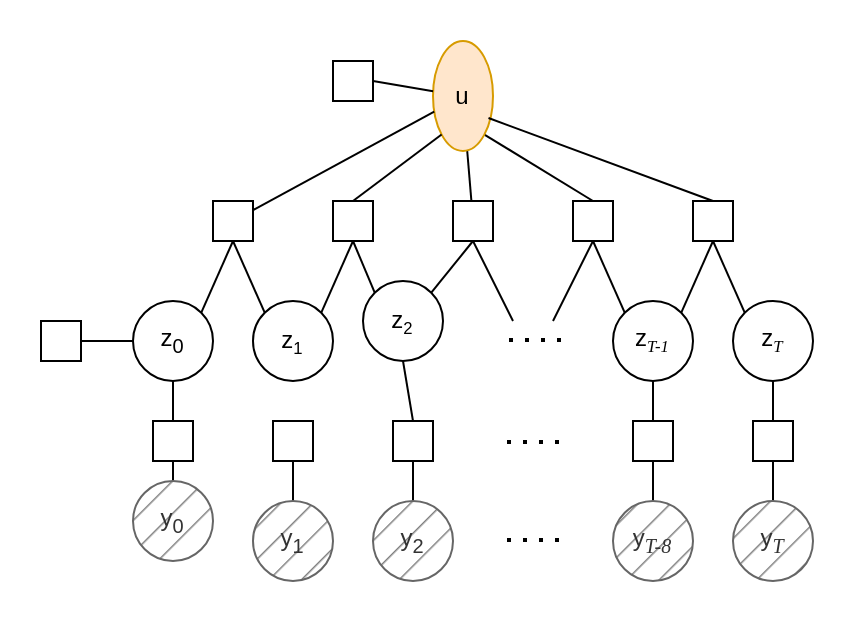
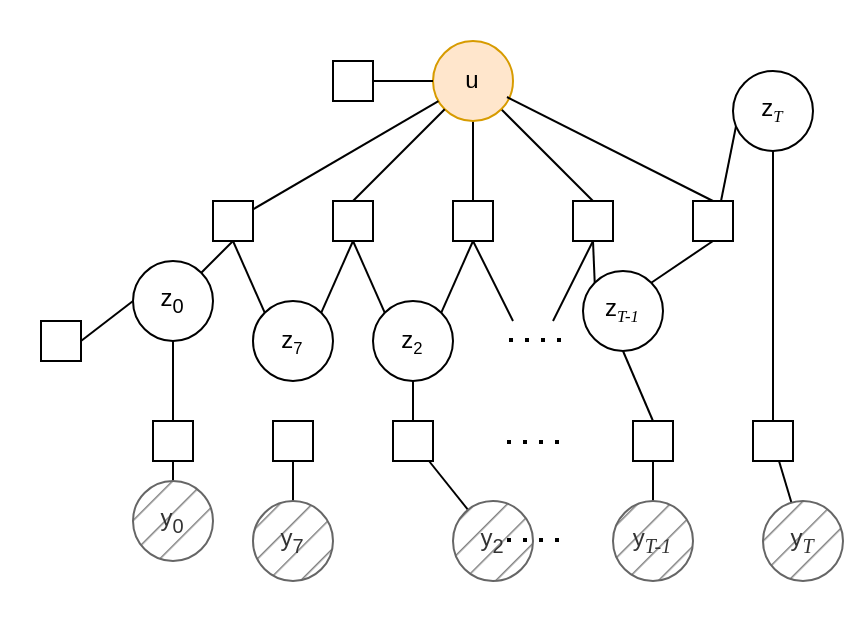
  <mxCell id="0" />
  <mxCell id="1" parent="0" />
  <mxCell id="2" style="edgeStyle=none;rounded=0;orthogonalLoop=1;jettySize=auto;html=1;exitX=1;exitY=0;exitDx=0;exitDy=0;entryX=0.5;entryY=1;entryDx=0;entryDy=0;endArrow=none;endFill=0;" parent="1" source="3" target="23" edge="1"><mxGeometry relative="1" as="geometry" /></mxCell>
- <mxCell id="3" value="&lt;font style=&quot;&quot; face=&quot;Helvetica&quot;&gt;z&lt;span style=&quot;font-size: 10px;&quot;&gt;&lt;sub style=&quot;&quot;&gt;1&lt;/sub&gt;&lt;/span&gt;&lt;/font&gt;" style="ellipse;whiteSpace=wrap;html=1;aspect=fixed;fontFamily=Times New Roman;" parent="1" vertex="1"><mxGeometry x="126" y="150" width="40" height="40" as="geometry" /></mxCell>
+ <mxCell id="3" value="&lt;font style=&quot;&quot; face=&quot;Helvetica&quot;&gt;z&lt;span style=&quot;font-size: 10px;&quot;&gt;&lt;sub style=&quot;&quot;&gt;7&lt;/sub&gt;&lt;/span&gt;&lt;/font&gt;" style="ellipse;whiteSpace=wrap;html=1;aspect=fixed;fontFamily=Times New Roman;" parent="1" vertex="1"><mxGeometry x="126" y="150" width="40" height="40" as="geometry" /></mxCell>
  <mxCell id="4" value="" style="edgeStyle=none;rounded=0;orthogonalLoop=1;jettySize=auto;html=1;endArrow=none;endFill=0;" parent="1" source="6" target="25" edge="1"><mxGeometry relative="1" as="geometry" /></mxCell>
  <mxCell id="5" style="edgeStyle=none;rounded=0;orthogonalLoop=1;jettySize=auto;html=1;exitX=1;exitY=1;exitDx=0;exitDy=0;entryX=0.5;entryY=0;entryDx=0;entryDy=0;strokeColor=#000000;endArrow=none;endFill=0;" parent="1" source="6" target="29" edge="1"><mxGeometry relative="1" as="geometry" /></mxCell>
- <mxCell id="6" value="&lt;font face=&quot;Helvetica&quot;&gt;u&lt;/font&gt;" style="ellipse;whiteSpace=wrap;html=1;aspect=fixed;fillColor=#ffe6cc;strokeColor=#d79b00;fontFamily=Times New Roman;" parent="1" vertex="1"><mxGeometry x="216" y="20" width="30" height="55" as="geometry" /></mxCell>
+ <mxCell id="6" value="&lt;font face=&quot;Helvetica&quot;&gt;u&lt;/font&gt;" style="ellipse;whiteSpace=wrap;html=1;aspect=fixed;fillColor=#ffe6cc;strokeColor=#d79b00;fontFamily=Times New Roman;" parent="1" vertex="1"><mxGeometry x="216" y="20" width="40" height="40" as="geometry" /></mxCell>
  <mxCell id="7" style="rounded=0;orthogonalLoop=1;jettySize=auto;html=1;exitX=1;exitY=0;exitDx=0;exitDy=0;entryX=0.5;entryY=1;entryDx=0;entryDy=0;endArrow=none;endFill=0;" parent="1" source="10" target="20" edge="1"><mxGeometry relative="1" as="geometry" /></mxCell>
  <mxCell id="8" value="" style="edgeStyle=none;rounded=0;orthogonalLoop=1;jettySize=auto;html=1;strokeColor=#000000;endArrow=none;endFill=0;" parent="1" source="10" target="35" edge="1"><mxGeometry relative="1" as="geometry" /></mxCell>
  <mxCell id="9" style="rounded=0;orthogonalLoop=1;jettySize=auto;html=1;exitX=0;exitY=0.5;exitDx=0;exitDy=0;entryX=1;entryY=0.5;entryDx=0;entryDy=0;endArrow=none;endFill=0;" parent="1" source="10" target="51" edge="1"><mxGeometry relative="1" as="geometry" /></mxCell>
- <mxCell id="10" value="&lt;font style=&quot;&quot; face=&quot;Helvetica&quot;&gt;z&lt;sub style=&quot;&quot;&gt;0&lt;/sub&gt;&lt;/font&gt;" style="ellipse;whiteSpace=wrap;html=1;aspect=fixed;fontFamily=Times New Roman;" parent="1" vertex="1"><mxGeometry x="66" y="150" width="40" height="40" as="geometry" /></mxCell>
+ <mxCell id="10" value="&lt;font style=&quot;&quot; face=&quot;Helvetica&quot;&gt;z&lt;sub style=&quot;&quot;&gt;0&lt;/sub&gt;&lt;/font&gt;" style="ellipse;whiteSpace=wrap;html=1;aspect=fixed;fontFamily=Times New Roman;" parent="1" vertex="1"><mxGeometry x="66" y="130" width="40" height="40" as="geometry" /></mxCell>
  <mxCell id="11" style="edgeStyle=none;rounded=0;orthogonalLoop=1;jettySize=auto;html=1;exitX=1;exitY=0;exitDx=0;exitDy=0;entryX=0.5;entryY=1;entryDx=0;entryDy=0;endArrow=none;endFill=0;" parent="1" source="14" target="25" edge="1"><mxGeometry relative="1" as="geometry" /></mxCell>
  <mxCell id="12" style="edgeStyle=none;rounded=0;orthogonalLoop=1;jettySize=auto;html=1;exitX=0;exitY=0;exitDx=0;exitDy=0;strokeColor=#000000;endArrow=none;endFill=0;" parent="1" source="14" edge="1"><mxGeometry relative="1" as="geometry"><mxPoint x="176" y="120" as="targetPoint" /></mxGeometry></mxCell>
  <mxCell id="13" style="edgeStyle=none;rounded=0;orthogonalLoop=1;jettySize=auto;html=1;exitX=0.5;exitY=1;exitDx=0;exitDy=0;entryX=0.5;entryY=0;entryDx=0;entryDy=0;strokeColor=#000000;endArrow=none;endFill=0;" parent="1" source="14" target="41" edge="1"><mxGeometry relative="1" as="geometry" /></mxCell>
- <mxCell id="14" value="&lt;font style=&quot;&quot; face=&quot;Helvetica&quot;&gt;z&lt;span style=&quot;font-size: 10px;&quot;&gt;&lt;sub style=&quot;&quot;&gt;2&lt;/sub&gt;&lt;/span&gt;&lt;/font&gt;" style="ellipse;whiteSpace=wrap;html=1;aspect=fixed;fontFamily=Times New Roman;" parent="1" vertex="1"><mxGeometry x="181" y="140" width="40" height="40" as="geometry" /></mxCell>
+ <mxCell id="14" value="&lt;font style=&quot;&quot; face=&quot;Helvetica&quot;&gt;z&lt;span style=&quot;font-size: 10px;&quot;&gt;&lt;sub style=&quot;&quot;&gt;2&lt;/sub&gt;&lt;/span&gt;&lt;/font&gt;" style="ellipse;whiteSpace=wrap;html=1;aspect=fixed;fontFamily=Times New Roman;" parent="1" vertex="1"><mxGeometry x="186" y="150" width="40" height="40" as="geometry" /></mxCell>
  <mxCell id="15" value="" style="endArrow=none;dashed=1;html=1;dashPattern=1 3;strokeWidth=2;rounded=0;fontFamily=Helvetica;" parent="1" edge="1"><mxGeometry width="50" height="50" relative="1" as="geometry"><mxPoint x="280" y="169.5" as="sourcePoint" /><mxPoint x="252" y="169.5" as="targetPoint" /></mxGeometry></mxCell>
  <mxCell id="16" style="edgeStyle=none;rounded=0;orthogonalLoop=1;jettySize=auto;html=1;exitX=0;exitY=0;exitDx=0;exitDy=0;entryX=0.5;entryY=1;entryDx=0;entryDy=0;endArrow=none;endFill=0;" parent="1" source="18" target="29" edge="1"><mxGeometry relative="1" as="geometry" /></mxCell>
  <mxCell id="17" style="edgeStyle=none;rounded=0;orthogonalLoop=1;jettySize=auto;html=1;exitX=1;exitY=0;exitDx=0;exitDy=0;strokeColor=#000000;endArrow=none;endFill=0;" parent="1" source="18" edge="1"><mxGeometry relative="1" as="geometry"><mxPoint x="356" y="120" as="targetPoint" /></mxGeometry></mxCell>
- <mxCell id="18" value="&lt;font face=&quot;Helvetica&quot;&gt;z&lt;/font&gt;&lt;span style=&quot;font-style: italic; font-size: 10px;&quot;&gt;&lt;sub style=&quot;&quot;&gt;T-1&lt;/sub&gt;&lt;/span&gt;" style="ellipse;whiteSpace=wrap;html=1;aspect=fixed;fontFamily=Times New Roman;" parent="1" vertex="1"><mxGeometry x="306" y="150" width="40" height="40" as="geometry" /></mxCell>
+ <mxCell id="18" value="&lt;font face=&quot;Helvetica&quot;&gt;z&lt;/font&gt;&lt;span style=&quot;font-style: italic; font-size: 10px;&quot;&gt;&lt;sub style=&quot;&quot;&gt;T-1&lt;/sub&gt;&lt;/span&gt;" style="ellipse;whiteSpace=wrap;html=1;aspect=fixed;fontFamily=Times New Roman;" parent="1" vertex="1"><mxGeometry x="291" y="135" width="40" height="40" as="geometry" /></mxCell>
  <mxCell id="19" style="edgeStyle=none;rounded=0;orthogonalLoop=1;jettySize=auto;html=1;exitX=0.5;exitY=1;exitDx=0;exitDy=0;entryX=0;entryY=0;entryDx=0;entryDy=0;strokeColor=#000000;endArrow=none;endFill=0;" parent="1" source="20" target="3" edge="1"><mxGeometry relative="1" as="geometry" /></mxCell>
  <mxCell id="20" value="" style="whiteSpace=wrap;html=1;aspect=fixed;" parent="1" vertex="1"><mxGeometry x="106" y="100" width="20" height="20" as="geometry" /></mxCell>
  <mxCell id="21" value="" style="edgeStyle=none;rounded=0;orthogonalLoop=1;jettySize=auto;html=1;endArrow=none;endFill=1;fillColor=#ffe6cc;strokeColor=#000000;fontFamily=Times New Roman;" parent="1" source="6" target="20" edge="1"><mxGeometry relative="1" as="geometry"><mxPoint x="146" y="60" as="sourcePoint" /><mxPoint x="146" y="150" as="targetPoint" /></mxGeometry></mxCell>
  <mxCell id="22" style="edgeStyle=none;rounded=0;orthogonalLoop=1;jettySize=auto;html=1;exitX=0.5;exitY=0;exitDx=0;exitDy=0;strokeColor=#000000;endArrow=none;endFill=0;entryX=0;entryY=1;entryDx=0;entryDy=0;" parent="1" source="23" target="6" edge="1"><mxGeometry relative="1" as="geometry"><mxPoint x="226" y="60" as="targetPoint" /></mxGeometry></mxCell>
  <mxCell id="23" value="" style="whiteSpace=wrap;html=1;aspect=fixed;" parent="1" vertex="1"><mxGeometry x="166" y="100" width="20" height="20" as="geometry" /></mxCell>
  <mxCell id="24" style="edgeStyle=none;rounded=0;orthogonalLoop=1;jettySize=auto;html=1;exitX=0.5;exitY=1;exitDx=0;exitDy=0;strokeColor=#000000;endArrow=none;endFill=0;" parent="1" source="25" edge="1"><mxGeometry relative="1" as="geometry"><mxPoint x="256" y="160" as="targetPoint" /></mxGeometry></mxCell>
  <mxCell id="25" value="" style="whiteSpace=wrap;html=1;aspect=fixed;" parent="1" vertex="1"><mxGeometry x="226" y="100" width="20" height="20" as="geometry" /></mxCell>
  <mxCell id="26" style="edgeStyle=none;rounded=0;orthogonalLoop=1;jettySize=auto;html=1;exitX=0;exitY=0;exitDx=0;exitDy=0;entryX=0.5;entryY=1;entryDx=0;entryDy=0;endArrow=none;endFill=0;" parent="1" source="27" target="31" edge="1"><mxGeometry relative="1" as="geometry" /></mxCell>
- <mxCell id="27" value="&lt;font face=&quot;Helvetica&quot;&gt;z&lt;/font&gt;&lt;span style=&quot;font-style: italic; font-size: 10px;&quot;&gt;&lt;sub style=&quot;&quot;&gt;T&lt;/sub&gt;&lt;/span&gt;" style="ellipse;whiteSpace=wrap;html=1;aspect=fixed;fontFamily=Times New Roman;" parent="1" vertex="1"><mxGeometry x="366" y="150" width="40" height="40" as="geometry" /></mxCell>
+ <mxCell id="27" value="&lt;font face=&quot;Helvetica&quot;&gt;z&lt;/font&gt;&lt;span style=&quot;font-style: italic; font-size: 10px;&quot;&gt;&lt;sub style=&quot;&quot;&gt;T&lt;/sub&gt;&lt;/span&gt;" style="ellipse;whiteSpace=wrap;html=1;aspect=fixed;fontFamily=Times New Roman;" parent="1" vertex="1"><mxGeometry x="366" y="35" width="40" height="40" as="geometry" /></mxCell>
  <mxCell id="28" style="edgeStyle=none;rounded=0;orthogonalLoop=1;jettySize=auto;html=1;exitX=0.5;exitY=1;exitDx=0;exitDy=0;strokeColor=#000000;endArrow=none;endFill=0;" parent="1" source="29" edge="1"><mxGeometry relative="1" as="geometry"><mxPoint x="276" y="160" as="targetPoint" /></mxGeometry></mxCell>
  <mxCell id="29" value="" style="whiteSpace=wrap;html=1;aspect=fixed;" parent="1" vertex="1"><mxGeometry x="286" y="100" width="20" height="20" as="geometry" /></mxCell>
  <mxCell id="30" style="edgeStyle=none;rounded=0;orthogonalLoop=1;jettySize=auto;html=1;exitX=0.5;exitY=0;exitDx=0;exitDy=0;entryX=0.925;entryY=0.7;entryDx=0;entryDy=0;strokeColor=#000000;endArrow=none;endFill=0;entryPerimeter=0;" parent="1" source="31" target="6" edge="1"><mxGeometry relative="1" as="geometry" /></mxCell>
  <mxCell id="31" value="" style="whiteSpace=wrap;html=1;aspect=fixed;" parent="1" vertex="1"><mxGeometry x="346" y="100" width="20" height="20" as="geometry" /></mxCell>
  <mxCell id="32" value="" style="edgeStyle=none;rounded=0;orthogonalLoop=1;jettySize=auto;html=1;strokeColor=#000000;endArrow=none;endFill=0;exitX=1;exitY=0.5;exitDx=0;exitDy=0;" parent="1" source="33" target="6" edge="1"><mxGeometry relative="1" as="geometry"><mxPoint x="196" y="40" as="sourcePoint" /></mxGeometry></mxCell>
  <mxCell id="33" value="" style="whiteSpace=wrap;html=1;aspect=fixed;" parent="1" vertex="1"><mxGeometry x="166" y="30" width="20" height="20" as="geometry" /></mxCell>
  <mxCell id="34" value="" style="edgeStyle=none;rounded=0;orthogonalLoop=1;jettySize=auto;html=1;strokeColor=#000000;endArrow=none;endFill=0;" parent="1" source="35" target="36" edge="1"><mxGeometry relative="1" as="geometry" /></mxCell>
  <mxCell id="35" value="" style="whiteSpace=wrap;html=1;fontFamily=Times New Roman;" parent="1" vertex="1"><mxGeometry x="76" y="210" width="20" height="20" as="geometry" /></mxCell>
  <mxCell id="36" value="&lt;font style=&quot;&quot; face=&quot;Helvetica&quot;&gt;y&lt;sub style=&quot;&quot;&gt;0&lt;/sub&gt;&lt;/font&gt;" style="ellipse;whiteSpace=wrap;html=1;aspect=fixed;fontFamily=Times New Roman;fillColor=#808080;fontColor=#333333;strokeColor=#666666;fillStyle=hatch;" parent="1" vertex="1"><mxGeometry x="66" y="240" width="40" height="40" as="geometry" /></mxCell>
  <mxCell id="37" value="" style="edgeStyle=none;rounded=0;orthogonalLoop=1;jettySize=auto;html=1;strokeColor=#000000;endArrow=none;endFill=0;" parent="1" source="38" target="39" edge="1"><mxGeometry relative="1" as="geometry" /></mxCell>
  <mxCell id="38" value="" style="whiteSpace=wrap;html=1;fontFamily=Times New Roman;" parent="1" vertex="1"><mxGeometry x="136" y="210" width="20" height="20" as="geometry" /></mxCell>
- <mxCell id="39" value="&lt;font style=&quot;&quot; face=&quot;Helvetica&quot;&gt;y&lt;sub style=&quot;&quot;&gt;1&lt;/sub&gt;&lt;/font&gt;" style="ellipse;whiteSpace=wrap;html=1;aspect=fixed;fontFamily=Times New Roman;fillColor=#808080;fontColor=#333333;strokeColor=#666666;fillStyle=hatch;" parent="1" vertex="1"><mxGeometry x="126" y="250" width="40" height="40" as="geometry" /></mxCell>
+ <mxCell id="39" value="&lt;font style=&quot;&quot; face=&quot;Helvetica&quot;&gt;y&lt;sub style=&quot;&quot;&gt;7&lt;/sub&gt;&lt;/font&gt;" style="ellipse;whiteSpace=wrap;html=1;aspect=fixed;fontFamily=Times New Roman;fillColor=#808080;fontColor=#333333;strokeColor=#666666;fillStyle=hatch;" parent="1" vertex="1"><mxGeometry x="126" y="250" width="40" height="40" as="geometry" /></mxCell>
  <mxCell id="40" value="" style="edgeStyle=none;rounded=0;orthogonalLoop=1;jettySize=auto;html=1;strokeColor=#000000;endArrow=none;endFill=0;" parent="1" source="41" target="42" edge="1"><mxGeometry relative="1" as="geometry" /></mxCell>
  <mxCell id="41" value="" style="whiteSpace=wrap;html=1;fontFamily=Times New Roman;" parent="1" vertex="1"><mxGeometry x="196" y="210" width="20" height="20" as="geometry" /></mxCell>
- <mxCell id="42" value="&lt;font style=&quot;&quot; face=&quot;Helvetica&quot;&gt;y&lt;sub style=&quot;&quot;&gt;2&lt;/sub&gt;&lt;/font&gt;" style="ellipse;whiteSpace=wrap;html=1;aspect=fixed;fontFamily=Times New Roman;fillColor=#808080;fontColor=#333333;strokeColor=#666666;fillStyle=hatch;" parent="1" vertex="1"><mxGeometry x="186" y="250" width="40" height="40" as="geometry" /></mxCell>
+ <mxCell id="42" value="&lt;font style=&quot;&quot; face=&quot;Helvetica&quot;&gt;y&lt;sub style=&quot;&quot;&gt;2&lt;/sub&gt;&lt;/font&gt;" style="ellipse;whiteSpace=wrap;html=1;aspect=fixed;fontFamily=Times New Roman;fillColor=#808080;fontColor=#333333;strokeColor=#666666;fillStyle=hatch;" parent="1" vertex="1"><mxGeometry x="226" y="250" width="40" height="40" as="geometry" /></mxCell>
  <mxCell id="43" value="" style="edgeStyle=none;rounded=0;orthogonalLoop=1;jettySize=auto;html=1;strokeColor=#000000;endArrow=none;endFill=0;" parent="1" source="45" target="46" edge="1"><mxGeometry relative="1" as="geometry" /></mxCell>
  <mxCell id="44" style="edgeStyle=none;rounded=0;orthogonalLoop=1;jettySize=auto;html=1;exitX=0.5;exitY=0;exitDx=0;exitDy=0;entryX=0.5;entryY=1;entryDx=0;entryDy=0;strokeColor=#000000;endArrow=none;endFill=0;" parent="1" source="45" target="18" edge="1"><mxGeometry relative="1" as="geometry" /></mxCell>
  <mxCell id="45" value="" style="whiteSpace=wrap;html=1;fontFamily=Times New Roman;" parent="1" vertex="1"><mxGeometry x="316" y="210" width="20" height="20" as="geometry" /></mxCell>
- <mxCell id="46" value="&lt;font face=&quot;Helvetica&quot;&gt;y&lt;/font&gt;&lt;sub style=&quot;&quot;&gt;&lt;i style=&quot;&quot;&gt;T-8&lt;/i&gt;&lt;/sub&gt;" style="ellipse;whiteSpace=wrap;html=1;aspect=fixed;fontFamily=Times New Roman;fillColor=#808080;fontColor=#333333;strokeColor=#666666;fillStyle=hatch;" parent="1" vertex="1"><mxGeometry x="306" y="250" width="40" height="40" as="geometry" /></mxCell>
+ <mxCell id="46" value="&lt;font face=&quot;Helvetica&quot;&gt;y&lt;/font&gt;&lt;sub style=&quot;&quot;&gt;&lt;i style=&quot;&quot;&gt;T-1&lt;/i&gt;&lt;/sub&gt;" style="ellipse;whiteSpace=wrap;html=1;aspect=fixed;fontFamily=Times New Roman;fillColor=#808080;fontColor=#333333;strokeColor=#666666;fillStyle=hatch;" parent="1" vertex="1"><mxGeometry x="306" y="250" width="40" height="40" as="geometry" /></mxCell>
  <mxCell id="47" value="" style="edgeStyle=none;rounded=0;orthogonalLoop=1;jettySize=auto;html=1;strokeColor=#000000;endArrow=none;endFill=0;" parent="1" source="49" target="50" edge="1"><mxGeometry relative="1" as="geometry" /></mxCell>
  <mxCell id="48" style="edgeStyle=none;rounded=0;orthogonalLoop=1;jettySize=auto;html=1;exitX=0.5;exitY=0;exitDx=0;exitDy=0;entryX=0.5;entryY=1;entryDx=0;entryDy=0;strokeColor=#000000;endArrow=none;endFill=0;" parent="1" source="49" target="27" edge="1"><mxGeometry relative="1" as="geometry" /></mxCell>
  <mxCell id="49" value="" style="whiteSpace=wrap;html=1;fontFamily=Times New Roman;" parent="1" vertex="1"><mxGeometry x="376" y="210" width="20" height="20" as="geometry" /></mxCell>
- <mxCell id="50" value="&lt;font face=&quot;Helvetica&quot;&gt;y&lt;/font&gt;&lt;sub style=&quot;&quot;&gt;&lt;i style=&quot;&quot;&gt;T&lt;/i&gt;&lt;/sub&gt;" style="ellipse;whiteSpace=wrap;html=1;aspect=fixed;fontFamily=Times New Roman;fillColor=#808080;fontColor=#333333;strokeColor=#666666;fillStyle=hatch;" parent="1" vertex="1"><mxGeometry x="366" y="250" width="40" height="40" as="geometry" /></mxCell>
+ <mxCell id="50" value="&lt;font face=&quot;Helvetica&quot;&gt;y&lt;/font&gt;&lt;sub style=&quot;&quot;&gt;&lt;i style=&quot;&quot;&gt;T&lt;/i&gt;&lt;/sub&gt;" style="ellipse;whiteSpace=wrap;html=1;aspect=fixed;fontFamily=Times New Roman;fillColor=#808080;fontColor=#333333;strokeColor=#666666;fillStyle=hatch;" parent="1" vertex="1"><mxGeometry x="381" y="250" width="40" height="40" as="geometry" /></mxCell>
  <mxCell id="51" value="" style="whiteSpace=wrap;html=1;aspect=fixed;" parent="1" vertex="1"><mxGeometry x="20" y="160" width="20" height="20" as="geometry" /></mxCell>
  <mxCell id="52" value="" style="endArrow=none;dashed=1;html=1;dashPattern=1 3;strokeWidth=2;rounded=0;fontFamily=Helvetica;" edge="1" parent="1"><mxGeometry width="50" height="50" relative="1" as="geometry"><mxPoint x="279" y="220.5" as="sourcePoint" /><mxPoint x="251" y="220.5" as="targetPoint" /></mxGeometry></mxCell>
  <mxCell id="53" value="" style="endArrow=none;dashed=1;html=1;dashPattern=1 3;strokeWidth=2;rounded=0;fontFamily=Helvetica;" edge="1" parent="1"><mxGeometry width="50" height="50" relative="1" as="geometry"><mxPoint x="279" y="269.5" as="sourcePoint" /><mxPoint x="251" y="269.5" as="targetPoint" /></mxGeometry></mxCell>
